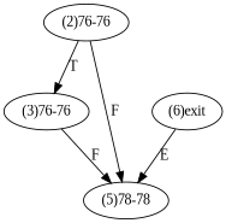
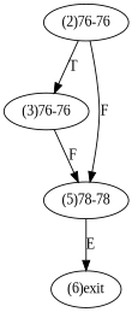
  digraph {
    fontname="Liberation Serif"
    node [fontname="Liberation Serif"]
    edge [fontname="Liberation Serif"]
    n1 [label="(2)76-76"]
    n2 [label="(3)76-76"]
    n3 [label="(5)78-78"]
    n4 [label="(6)exit"]
    n1 -> n2 [label=T]
    n1 -> n3 [label=F]
    n2 -> n3 [label=F]
-   n4 -> n3 [label=E]
+   n3 -> n4 [label=E]
  }
